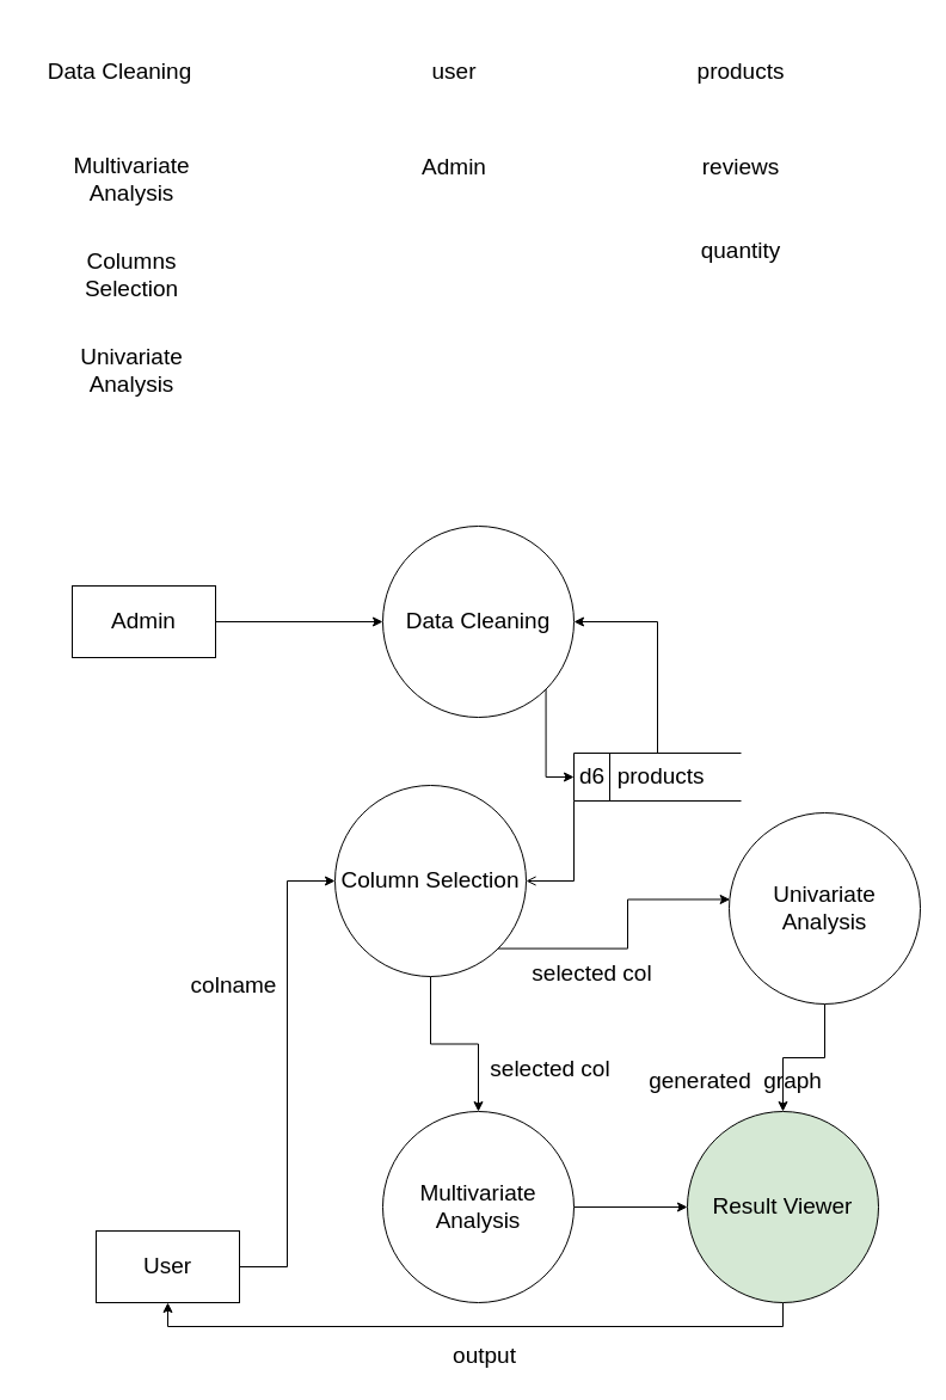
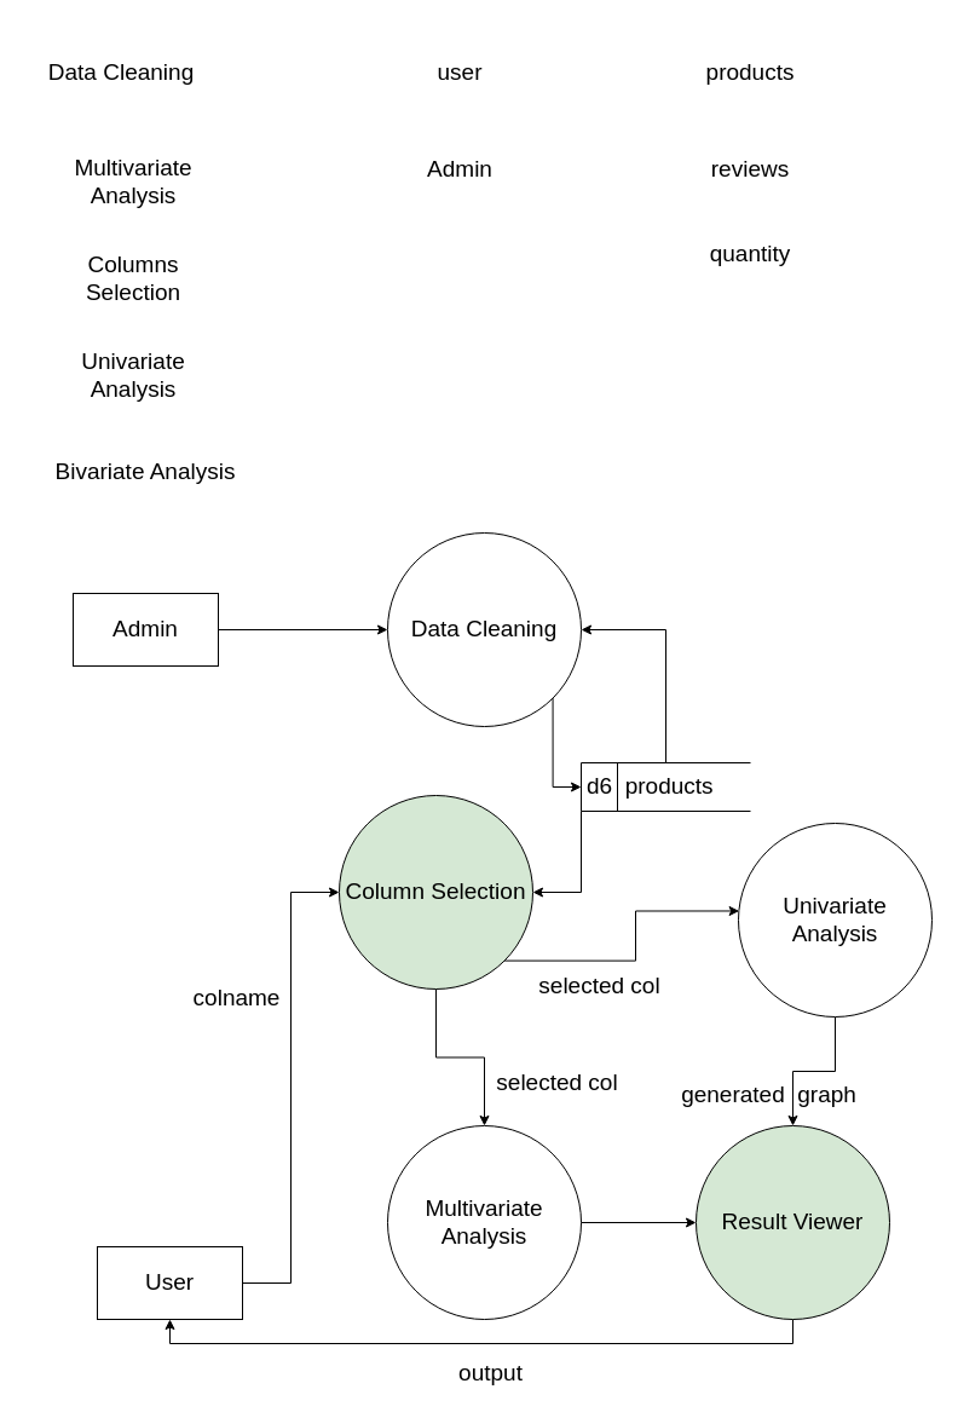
  <mxCell id="0" />
  <mxCell id="1" parent="0" />
  <mxCell id="2" value="&lt;font style=&quot;font-size: 19px;&quot;&gt;Data Cleaning&lt;/font&gt;" style="text;html=1;strokeColor=none;fillColor=none;align=center;verticalAlign=middle;whiteSpace=wrap;rounded=0;fontSize=19;" vertex="1" parent="1"><mxGeometry x="20" y="20" width="160" height="80" as="geometry" /></mxCell>
  <mxCell id="3" value="&lt;font style=&quot;font-size: 19px&quot;&gt;Columns Selection&lt;/font&gt;" style="text;html=1;strokeColor=none;fillColor=none;align=center;verticalAlign=middle;whiteSpace=wrap;rounded=0;fontSize=19;" vertex="1" parent="1"><mxGeometry x="30" y="190" width="160" height="80" as="geometry" /></mxCell>
  <mxCell id="4" value="&lt;font style=&quot;font-size: 19px&quot;&gt;Univariate Analysis&lt;/font&gt;" style="text;html=1;strokeColor=none;fillColor=none;align=center;verticalAlign=middle;whiteSpace=wrap;rounded=0;fontSize=19;" vertex="1" parent="1"><mxGeometry x="30" y="270" width="160" height="80" as="geometry" /></mxCell>
+ <mxCell id="5" value="&lt;font style=&quot;font-size: 19px&quot;&gt;Bivariate Analysis&lt;/font&gt;" style="text;html=1;strokeColor=none;fillColor=none;align=center;verticalAlign=middle;whiteSpace=wrap;rounded=0;fontSize=19;" vertex="1" parent="1"><mxGeometry x="40" y="350" width="160" height="80" as="geometry" /></mxCell>
  <mxCell id="6" value="&lt;font style=&quot;font-size: 19px&quot;&gt;Multivariate Analysis&lt;/font&gt;" style="text;html=1;strokeColor=none;fillColor=none;align=center;verticalAlign=middle;whiteSpace=wrap;rounded=0;fontSize=19;" vertex="1" parent="1"><mxGeometry x="30" y="110" width="160" height="80" as="geometry" /></mxCell>
  <mxCell id="7" value="&lt;font style=&quot;font-size: 19px&quot;&gt;user&lt;/font&gt;" style="text;html=1;strokeColor=none;fillColor=none;align=center;verticalAlign=middle;whiteSpace=wrap;rounded=0;fontSize=19;" vertex="1" parent="1"><mxGeometry x="300" y="20" width="160" height="80" as="geometry" /></mxCell>
  <mxCell id="8" value="&lt;font style=&quot;font-size: 19px&quot;&gt;Admin&lt;/font&gt;" style="text;html=1;strokeColor=none;fillColor=none;align=center;verticalAlign=middle;whiteSpace=wrap;rounded=0;fontSize=19;" vertex="1" parent="1"><mxGeometry x="300" y="100" width="160" height="80" as="geometry" /></mxCell>
  <mxCell id="9" value="&lt;font style=&quot;font-size: 19px&quot;&gt;products&lt;/font&gt;" style="text;html=1;strokeColor=none;fillColor=none;align=center;verticalAlign=middle;whiteSpace=wrap;rounded=0;fontSize=19;" vertex="1" parent="1"><mxGeometry x="540" y="20" width="160" height="80" as="geometry" /></mxCell>
  <mxCell id="10" value="&lt;font style=&quot;font-size: 19px&quot;&gt;reviews&lt;/font&gt;" style="text;html=1;strokeColor=none;fillColor=none;align=center;verticalAlign=middle;whiteSpace=wrap;rounded=0;fontSize=19;" vertex="1" parent="1"><mxGeometry x="540" y="100" width="160" height="80" as="geometry" /></mxCell>
  <mxCell id="11" value="&lt;font style=&quot;font-size: 19px&quot;&gt;quantity&lt;/font&gt;" style="text;html=1;strokeColor=none;fillColor=none;align=center;verticalAlign=middle;whiteSpace=wrap;rounded=0;fontSize=19;" vertex="1" parent="1"><mxGeometry x="540" y="170" width="160" height="80" as="geometry" /></mxCell>
  <mxCell id="12" style="edgeStyle=orthogonalEdgeStyle;rounded=0;orthogonalLoop=1;jettySize=auto;html=1;exitX=1;exitY=0.5;exitDx=0;exitDy=0;entryX=0;entryY=0.5;entryDx=0;entryDy=0;fontSize=19;" edge="1" parent="1" source="13" target="20"><mxGeometry relative="1" as="geometry" /></mxCell>
  <mxCell id="13" value="User" style="rounded=1;whiteSpace=wrap;html=1;fontSize=19;arcSize=0;" vertex="1" parent="1"><mxGeometry x="80" y="1030" width="120" height="60" as="geometry" /></mxCell>
  <mxCell id="14" style="edgeStyle=orthogonalEdgeStyle;rounded=0;orthogonalLoop=1;jettySize=auto;html=1;fontSize=19;" edge="1" parent="1" source="15" target="17"><mxGeometry relative="1" as="geometry" /></mxCell>
  <mxCell id="15" value="Admin" style="rounded=1;whiteSpace=wrap;html=1;fontSize=19;arcSize=0;" vertex="1" parent="1"><mxGeometry x="60" y="490" width="120" height="60" as="geometry" /></mxCell>
  <mxCell id="16" style="edgeStyle=orthogonalEdgeStyle;rounded=0;orthogonalLoop=1;jettySize=auto;html=1;exitX=1;exitY=1;exitDx=0;exitDy=0;entryX=0;entryY=0.5;entryDx=0;entryDy=0;fontSize=19;" edge="1" parent="1" source="17" target="27"><mxGeometry relative="1" as="geometry" /></mxCell>
  <mxCell id="17" value="Data Cleaning" style="ellipse;whiteSpace=wrap;html=1;aspect=fixed;fontSize=19;" vertex="1" parent="1"><mxGeometry x="320" y="440" width="160" height="160" as="geometry" /></mxCell>
  <mxCell id="18" style="edgeStyle=orthogonalEdgeStyle;rounded=0;orthogonalLoop=1;jettySize=auto;html=1;exitX=1;exitY=1;exitDx=0;exitDy=0;entryX=0.004;entryY=0.453;entryDx=0;entryDy=0;entryPerimeter=0;fontSize=19;" edge="1" parent="1" source="20" target="22"><mxGeometry relative="1" as="geometry" /></mxCell>
  <mxCell id="19" style="edgeStyle=orthogonalEdgeStyle;rounded=0;orthogonalLoop=1;jettySize=auto;html=1;exitX=0.5;exitY=1;exitDx=0;exitDy=0;fontSize=19;" edge="1" parent="1" source="20" target="24"><mxGeometry relative="1" as="geometry" /></mxCell>
- <mxCell id="20" value="Column Selection" style="ellipse;whiteSpace=wrap;html=1;aspect=fixed;fontSize=19;" vertex="1" parent="1"><mxGeometry x="280" y="657" width="160" height="160" as="geometry" /></mxCell>
+ <mxCell id="20" value="Column Selection" style="ellipse;whiteSpace=wrap;html=1;aspect=fixed;fontSize=19;fillColor=#d5e8d4;" vertex="1" parent="1"><mxGeometry x="280" y="657" width="160" height="160" as="geometry" /></mxCell>
  <mxCell id="21" style="edgeStyle=orthogonalEdgeStyle;rounded=0;orthogonalLoop=1;jettySize=auto;html=1;fontSize=19;" edge="1" parent="1" source="22" target="32"><mxGeometry relative="1" as="geometry" /></mxCell>
  <mxCell id="22" value="Univariate Analysis" style="ellipse;whiteSpace=wrap;html=1;aspect=fixed;fontSize=19;" vertex="1" parent="1"><mxGeometry x="610" y="680" width="160" height="160" as="geometry" /></mxCell>
  <mxCell id="23" style="edgeStyle=orthogonalEdgeStyle;rounded=0;orthogonalLoop=1;jettySize=auto;html=1;entryX=0;entryY=0.5;entryDx=0;entryDy=0;fontSize=19;" edge="1" parent="1" source="24" target="32"><mxGeometry relative="1" as="geometry" /></mxCell>
  <mxCell id="24" value="Multivariate Analysis" style="ellipse;whiteSpace=wrap;html=1;aspect=fixed;fontSize=19;" vertex="1" parent="1"><mxGeometry x="320" y="930" width="160" height="160" as="geometry" /></mxCell>
  <mxCell id="25" style="edgeStyle=orthogonalEdgeStyle;rounded=0;orthogonalLoop=1;jettySize=auto;html=1;exitX=0.5;exitY=0;exitDx=0;exitDy=0;entryX=1;entryY=0.5;entryDx=0;entryDy=0;fontSize=19;" edge="1" parent="1" source="27" target="17"><mxGeometry relative="1" as="geometry" /></mxCell>
- <mxCell id="26" style="edgeStyle=orthogonalEdgeStyle;rounded=0;orthogonalLoop=1;jettySize=auto;html=1;exitX=0;exitY=1;exitDx=0;exitDy=0;fontSize=19;endArrow=open;" edge="1" parent="1" source="27" target="20"><mxGeometry relative="1" as="geometry" /></mxCell>
+ <mxCell id="26" style="edgeStyle=orthogonalEdgeStyle;rounded=0;orthogonalLoop=1;jettySize=auto;html=1;exitX=0;exitY=1;exitDx=0;exitDy=0;fontSize=19;" edge="1" parent="1" source="27" target="20"><mxGeometry relative="1" as="geometry" /></mxCell>
  <mxCell id="27" value="d6&amp;nbsp; products" style="html=1;dashed=0;whitespace=wrap;shape=mxgraph.dfd.dataStoreID;align=left;spacingLeft=3;points=[[0,0],[0.5,0],[1,0],[0,0.5],[1,0.5],[0,1],[0.5,1],[1,1]];fontSize=19;" vertex="1" parent="1"><mxGeometry x="480" y="630" width="140" height="40" as="geometry" /></mxCell>
  <mxCell id="28" value="colname" style="text;html=1;align=center;verticalAlign=middle;resizable=0;points=[];autosize=1;strokeColor=none;fillColor=none;fontSize=19;" vertex="1" parent="1"><mxGeometry x="150" y="810" width="90" height="30" as="geometry" /></mxCell>
  <mxCell id="29" value="selected col" style="text;html=1;align=center;verticalAlign=middle;resizable=0;points=[];autosize=1;strokeColor=none;fillColor=none;fontSize=19;" vertex="1" parent="1"><mxGeometry x="435" y="800" width="120" height="30" as="geometry" /></mxCell>
  <mxCell id="30" value="selected col" style="text;html=1;align=center;verticalAlign=middle;resizable=0;points=[];autosize=1;strokeColor=none;fillColor=none;fontSize=19;" vertex="1" parent="1"><mxGeometry x="400" y="880" width="120" height="30" as="geometry" /></mxCell>
  <mxCell id="31" style="edgeStyle=orthogonalEdgeStyle;rounded=0;orthogonalLoop=1;jettySize=auto;html=1;entryX=0.5;entryY=1;entryDx=0;entryDy=0;fontSize=19;exitX=0.5;exitY=1;exitDx=0;exitDy=0;" edge="1" parent="1" source="32" target="13"><mxGeometry relative="1" as="geometry" /></mxCell>
  <mxCell id="32" value="Result Viewer" style="ellipse;whiteSpace=wrap;html=1;aspect=fixed;fontSize=19;fillColor=#d5e8d4;" vertex="1" parent="1"><mxGeometry x="575" y="930" width="160" height="160" as="geometry" /></mxCell>
  <mxCell id="33" value="output" style="text;html=1;align=center;verticalAlign=middle;resizable=0;points=[];autosize=1;strokeColor=none;fillColor=none;fontSize=19;" vertex="1" parent="1"><mxGeometry x="370" y="1120" width="70" height="30" as="geometry" /></mxCell>
- <mxCell id="34" value="generated&amp;nbsp; graph" style="text;html=1;align=center;verticalAlign=middle;resizable=0;points=[];autosize=1;strokeColor=none;fillColor=none;fontSize=19;" vertex="1" parent="1"><mxGeometry x="535" y="890" width="160" height="30" as="geometry" /></mxCell>
+ <mxCell id="34" value="generated&amp;nbsp; graph" style="text;html=1;align=center;verticalAlign=middle;resizable=0;points=[];autosize=1;strokeColor=none;fillColor=none;fontSize=19;" vertex="1" parent="1"><mxGeometry x="555" y="890" width="160" height="30" as="geometry" /></mxCell>
